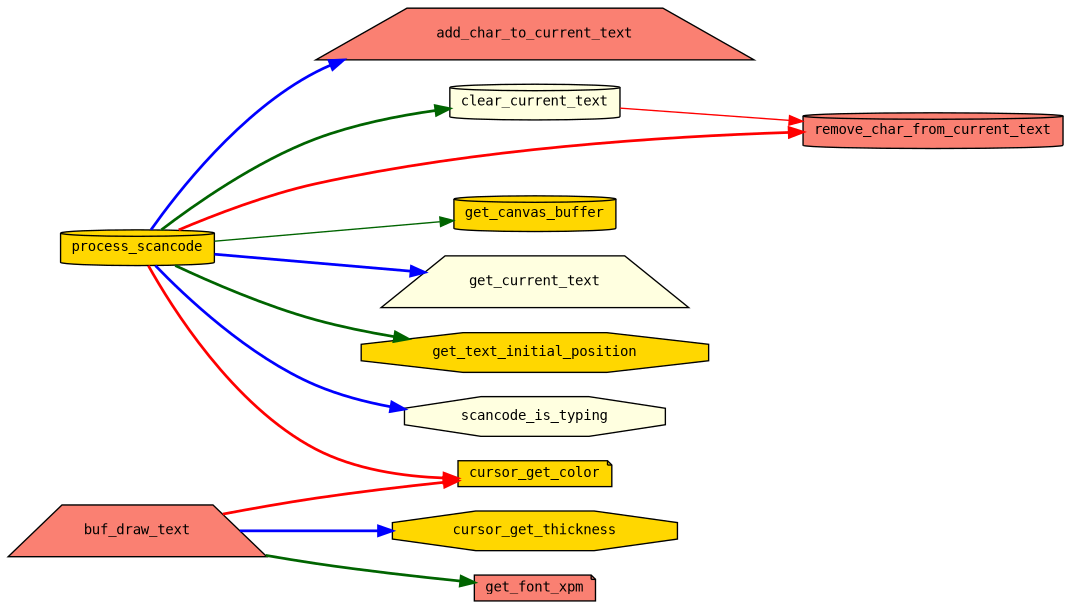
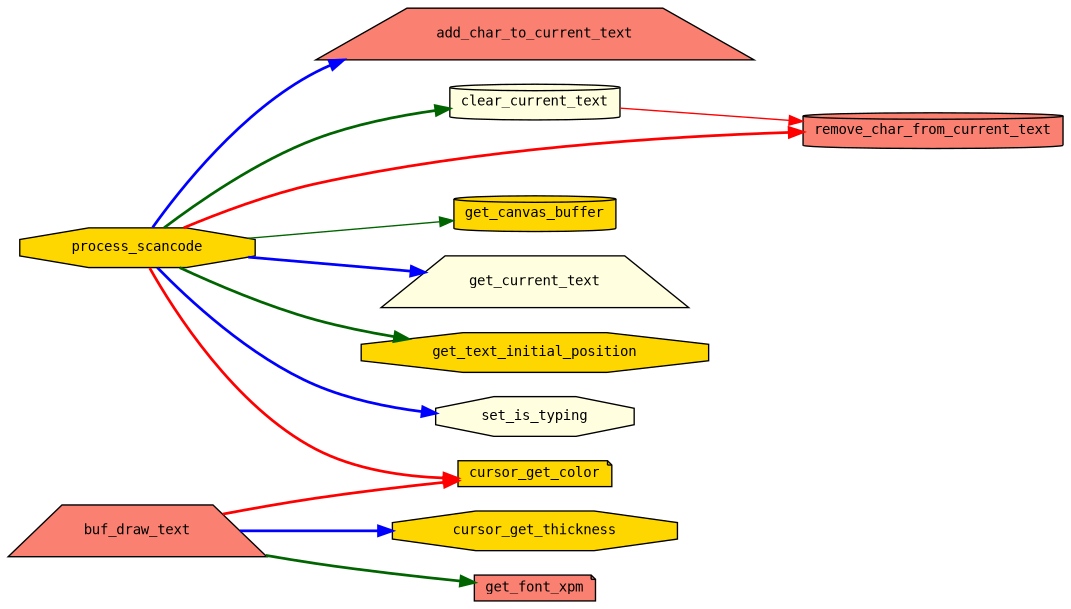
  digraph {
    fontname="DejaVu Sans Mono"
    rankdir=LR
    node [color=black fillcolor=gold fontname="DejaVu Sans Mono" fontsize=10 shape=cylinder style=filled]
    edge [color=blue fontname="DejaVu Sans Mono" fontsize=10 labelfontname=Helvetica labelfontsize=10 style=bold]
-   n1 [fontcolor=black height=0.2 label=process_scancode width=0.4]
+   n1 [fontcolor=black height=0.2 label=process_scancode shape=octagon width=0.4]
    n2 [fillcolor=salmon height=0.2 label=add_char_to_current_text shape=trapezium width=0.4]
    n3 [fillcolor=lightyellow height=0.2 label=clear_current_text width=0.4]
    n4 [fillcolor=salmon height=0.2 label=remove_char_from_current_text width=0.4]
    n5 [height=0.2 label=get_canvas_buffer width=0.4]
    n6 [fillcolor=lightyellow height=0.2 label=get_current_text shape=trapezium width=0.4]
    n7 [height=0.2 label=get_text_initial_position shape=octagon width=0.4]
-   n8 [fillcolor=lightyellow height=0.2 label=scancode_is_typing shape=octagon width=0.4]
+   n8 [fillcolor=lightyellow height=0.2 label=set_is_typing shape=octagon width=0.4]
    n9 [height=0.2 label=cursor_get_color shape=note width=0.4]
    n10 [fillcolor=salmon height=0.2 label=buf_draw_text shape=trapezium width=0.4]
    n11 [height=0.2 label=cursor_get_thickness shape=octagon width=0.4]
    n12 [fillcolor=salmon height=0.2 label=get_font_xpm shape=note width=0.4]
    n1 -> n2
    n1 -> n3 [color=darkgreen]
    n1 -> n4 [color=red]
    n1 -> n5 [color=darkgreen style=solid]
    n1 -> n6
    n1 -> n7 [color=darkgreen]
    n1 -> n8
    n1 -> n9 [color=red]
    n3 -> n4 [color=red style=solid]
    n10 -> n9 [color=red]
    n10 -> n11
    n10 -> n12 [color=darkgreen]
  }
